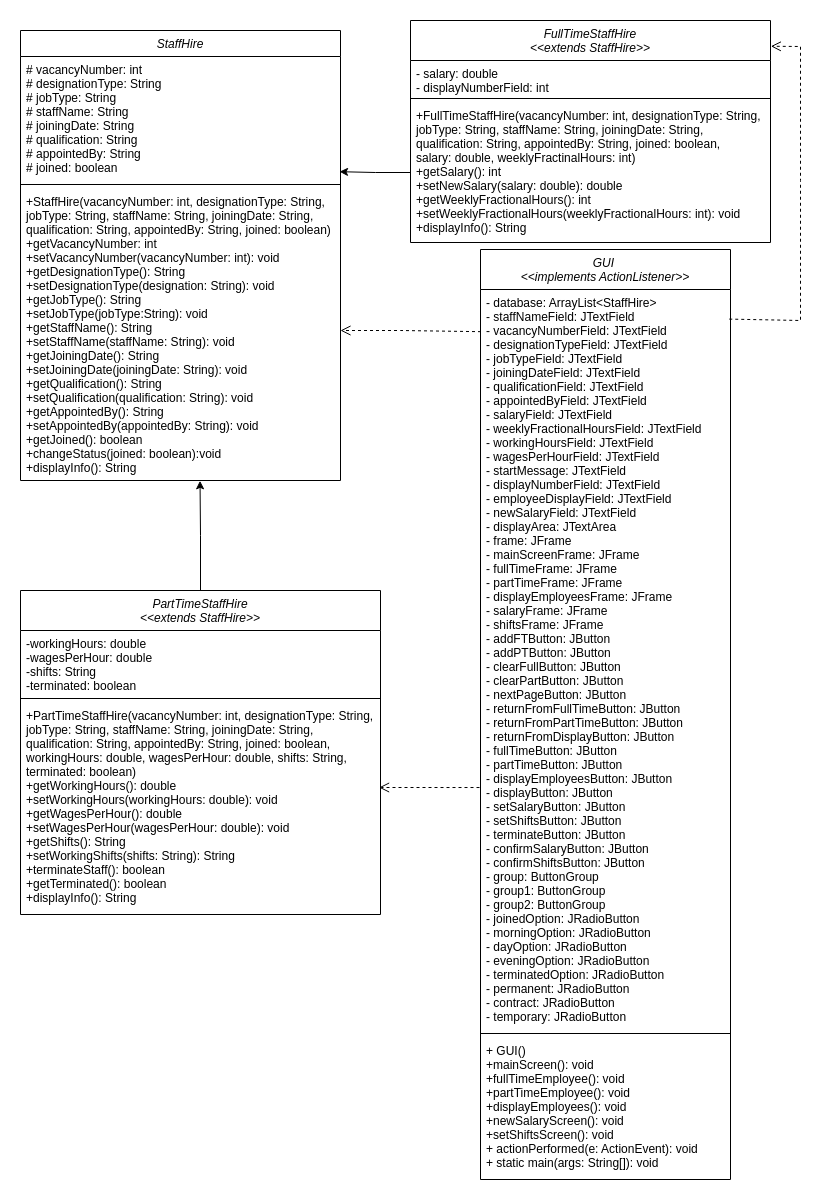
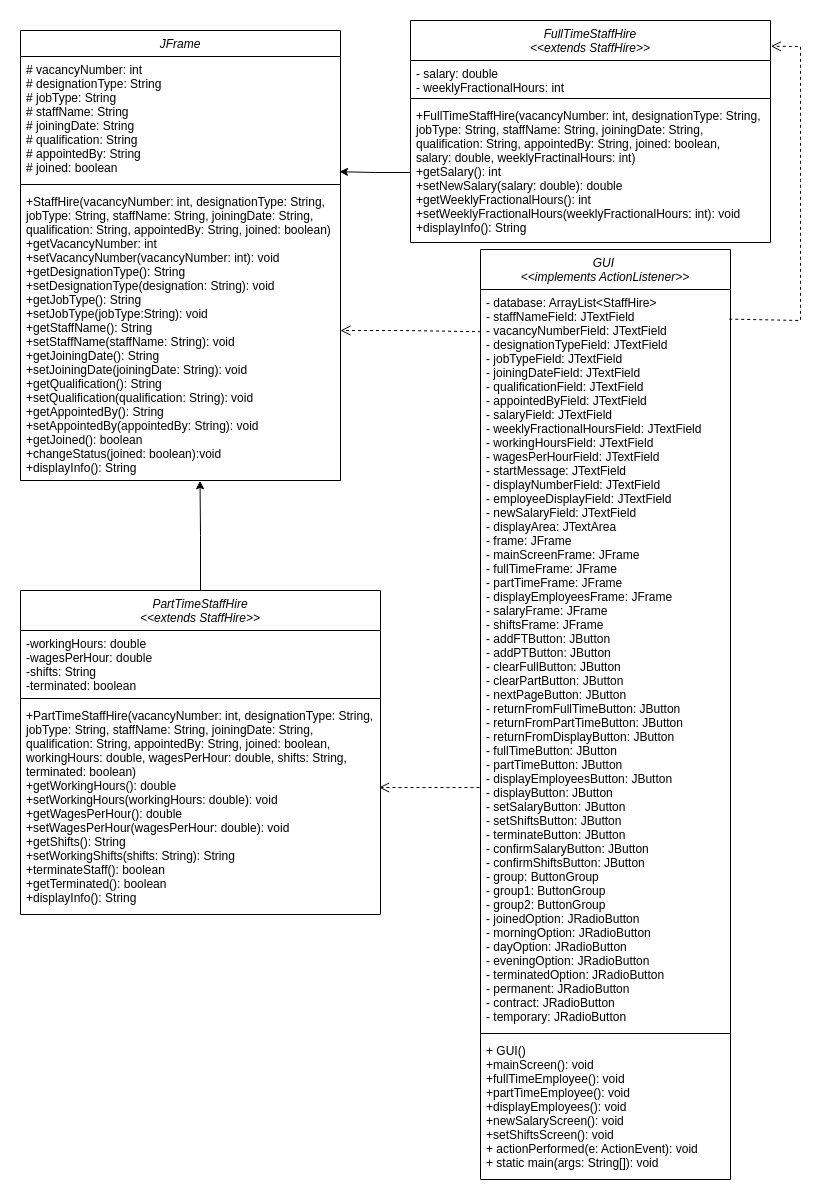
  <mxCell id="0" />
  <mxCell id="1" parent="0" />
- <mxCell id="2" value="StaffHire" style="swimlane;fontStyle=2;align=center;verticalAlign=top;childLayout=stackLayout;horizontal=1;startSize=26;horizontalStack=0;resizeParent=1;resizeLast=0;collapsible=1;marginBottom=0;rounded=0;shadow=0;strokeWidth=1;" parent="1" vertex="1"><mxGeometry x="20" y="30" width="320" height="450" as="geometry"><mxRectangle x="40" y="20" width="160" height="26" as="alternateBounds" /></mxGeometry></mxCell>
+ <mxCell id="2" value="JFrame" style="swimlane;fontStyle=2;align=center;verticalAlign=top;childLayout=stackLayout;horizontal=1;startSize=26;horizontalStack=0;resizeParent=1;resizeLast=0;collapsible=1;marginBottom=0;rounded=0;shadow=0;strokeWidth=1;" parent="1" vertex="1"><mxGeometry x="20" y="30" width="320" height="450" as="geometry"><mxRectangle x="40" y="20" width="160" height="26" as="alternateBounds" /></mxGeometry></mxCell>
  <mxCell id="3" value="# vacancyNumber: int&#10;# designationType: String&#10;# jobType: String&#10;# staffName: String&#10;# joiningDate: String&#10;# qualification: String&#10;# appointedBy: String&#10;# joined: boolean&#10;" style="text;align=left;verticalAlign=top;spacingLeft=4;spacingRight=4;overflow=hidden;rotatable=0;points=[[0,0.5],[1,0.5]];portConstraint=eastwest;" parent="2" vertex="1"><mxGeometry y="26" width="320" height="124" as="geometry" /></mxCell>
  <mxCell id="4" value="" style="line;html=1;strokeWidth=1;align=left;verticalAlign=middle;spacingTop=-1;spacingLeft=3;spacingRight=3;rotatable=0;labelPosition=right;points=[];portConstraint=eastwest;" parent="2" vertex="1"><mxGeometry y="150" width="320" height="8" as="geometry" /></mxCell>
  <mxCell id="5" value="+StaffHire(vacancyNumber: int, designationType: String,&#10;jobType: String, staffName: String, joiningDate: String,&#10;qualification: String, appointedBy: String, joined: boolean)&#10;+getVacancyNumber: int&#10;+setVacancyNumber(vacancyNumber: int): void&#10;+getDesignationType(): String&#10;+setDesignationType(designation: String): void&#10;+getJobType(): String&#10;+setJobType(jobType:String): void&#10;+getStaffName(): String&#10;+setStaffName(staffName: String): void&#10;+getJoiningDate(): String&#10;+setJoiningDate(joiningDate: String): void&#10;+getQualification(): String&#10;+setQualification(qualification: String): void&#10;+getAppointedBy(): String&#10;+setAppointedBy(appointedBy: String): void&#10;+getJoined(): boolean&#10;+changeStatus(joined: boolean):void&#10;+displayInfo(): String&#10;" style="text;align=left;verticalAlign=top;spacingLeft=4;spacingRight=4;overflow=hidden;rotatable=0;points=[[0,0.5],[1,0.5]];portConstraint=eastwest;" parent="2" vertex="1"><mxGeometry y="158" width="320" height="292" as="geometry" /></mxCell>
  <mxCell id="6" value="FullTimeStaffHire&#10;&lt;&lt;extends StaffHire&gt;&gt;&#10;" style="swimlane;fontStyle=2;align=center;verticalAlign=top;childLayout=stackLayout;horizontal=1;startSize=40;horizontalStack=0;resizeParent=1;resizeLast=0;collapsible=1;marginBottom=0;rounded=0;shadow=0;strokeWidth=1;" vertex="1" parent="1"><mxGeometry x="410" y="20" width="360" height="222" as="geometry"><mxRectangle x="230" y="20" width="160" height="40" as="alternateBounds" /></mxGeometry></mxCell>
- <mxCell id="7" value="- salary: double&#10;- displayNumberField: int" style="text;align=left;verticalAlign=top;spacingLeft=4;spacingRight=4;overflow=hidden;rotatable=0;points=[[0,0.5],[1,0.5]];portConstraint=eastwest;" vertex="1" parent="6"><mxGeometry y="40" width="360" height="34" as="geometry" /></mxCell>
+ <mxCell id="7" value="- salary: double&#10;- weeklyFractionalHours: int" style="text;align=left;verticalAlign=top;spacingLeft=4;spacingRight=4;overflow=hidden;rotatable=0;points=[[0,0.5],[1,0.5]];portConstraint=eastwest;" vertex="1" parent="6"><mxGeometry y="40" width="360" height="34" as="geometry" /></mxCell>
  <mxCell id="8" value="" style="line;html=1;strokeWidth=1;align=left;verticalAlign=middle;spacingTop=-1;spacingLeft=3;spacingRight=3;rotatable=0;labelPosition=right;points=[];portConstraint=eastwest;" vertex="1" parent="6"><mxGeometry y="74" width="360" height="8" as="geometry" /></mxCell>
  <mxCell id="9" value="+FullTimeStaffHire(vacancyNumber: int, designationType: String,&#10;jobType: String, staffName: String, joiningDate: String,&#10;qualification: String, appointedBy: String, joined: boolean, &#10;salary: double, weeklyFractinalHours: int)&#10;+getSalary(): int&#10;+setNewSalary(salary: double): double&#10;+getWeeklyFractionalHours(): int&#10;+setWeeklyFractionalHours(weeklyFractionalHours: int): void&#10;+displayInfo(): String&#10;" style="text;align=left;verticalAlign=top;spacingLeft=4;spacingRight=4;overflow=hidden;rotatable=0;points=[[0,0.5],[1,0.5]];portConstraint=eastwest;" vertex="1" parent="6"><mxGeometry y="82" width="360" height="140" as="geometry" /></mxCell>
  <mxCell id="10" value="PartTimeStaffHire&#10;&lt;&lt;extends StaffHire&gt;&gt;" style="swimlane;fontStyle=2;align=center;verticalAlign=top;childLayout=stackLayout;horizontal=1;startSize=40;horizontalStack=0;resizeParent=1;resizeLast=0;collapsible=1;marginBottom=0;rounded=0;shadow=0;strokeWidth=1;" vertex="1" parent="1"><mxGeometry x="20" y="590" width="360" height="324" as="geometry"><mxRectangle x="234" y="80" width="160" height="40" as="alternateBounds" /></mxGeometry></mxCell>
  <mxCell id="11" value="-workingHours: double&#10;-wagesPerHour: double&#10;-shifts: String&#10;-terminated: boolean" style="text;align=left;verticalAlign=top;spacingLeft=4;spacingRight=4;overflow=hidden;rotatable=0;points=[[0,0.5],[1,0.5]];portConstraint=eastwest;" vertex="1" parent="10"><mxGeometry y="40" width="360" height="64" as="geometry" /></mxCell>
  <mxCell id="12" value="" style="line;html=1;strokeWidth=1;align=left;verticalAlign=middle;spacingTop=-1;spacingLeft=3;spacingRight=3;rotatable=0;labelPosition=right;points=[];portConstraint=eastwest;" vertex="1" parent="10"><mxGeometry y="104" width="360" height="8" as="geometry" /></mxCell>
  <mxCell id="13" value="+PartTimeStaffHire(vacancyNumber: int, designationType: String,&#10;jobType: String, staffName: String, joiningDate: String,&#10;qualification: String, appointedBy: String, joined: boolean, &#10;workingHours: double, wagesPerHour: double, shifts: String, &#10;terminated: boolean)&#10;+getWorkingHours(): double&#10;+setWorkingHours(workingHours: double): void&#10;+getWagesPerHour(): double&#10;+setWagesPerHour(wagesPerHour: double): void&#10;+getShifts(): String&#10;+setWorkingShifts(shifts: String): String&#10;+terminateStaff(): boolean&#10;+getTerminated(): boolean&#10;+displayInfo(): String&#10;" style="text;align=left;verticalAlign=top;spacingLeft=4;spacingRight=4;overflow=hidden;rotatable=0;points=[[0,0.5],[1,0.5]];portConstraint=eastwest;" vertex="1" parent="10"><mxGeometry y="112" width="360" height="212" as="geometry" /></mxCell>
  <mxCell id="14" value="GUI &#10;&lt;&lt;implements ActionListener&gt;&gt;" style="swimlane;fontStyle=2;align=center;verticalAlign=top;childLayout=stackLayout;horizontal=1;startSize=40;horizontalStack=0;resizeParent=1;resizeLast=0;collapsible=1;marginBottom=0;rounded=0;shadow=0;strokeWidth=1;" vertex="1" parent="1"><mxGeometry x="480" y="249" width="250" height="930" as="geometry"><mxRectangle x="234" y="80" width="160" height="40" as="alternateBounds" /></mxGeometry></mxCell>
  <mxCell id="15" value="- database: ArrayList&lt;StaffHire&gt;                         &#10;- staffNameField: JTextField                              &#10;- vacancyNumberField: JTextField                          &#10;- designationTypeField: JTextField                        &#10;- jobTypeField: JTextField                                &#10;- joiningDateField: JTextField                           &#10;- qualificationField: JTextField                          &#10;- appointedByField: JTextField                            &#10;- salaryField: JTextField                                 &#10;- weeklyFractionalHoursField: JTextField                  &#10;- workingHoursField: JTextField                           &#10;- wagesPerHourField: JTextField                           &#10;- startMessage: JTextField                                &#10;- displayNumberField: JTextField                          &#10;- employeeDisplayField: JTextField                        &#10;- newSalaryField: JTextField                             &#10;- displayArea: JTextArea                                  &#10;- frame: JFrame                                          &#10;- mainScreenFrame: JFrame                                 &#10;- fullTimeFrame: JFrame                                   &#10;- partTimeFrame: JFrame                                   &#10;- displayEmployeesFrame: JFrame                           &#10;- salaryFrame: JFrame                                     &#10;- shiftsFrame: JFrame                                     &#10;- addFTButton: JButton                                    &#10;- addPTButton: JButton                                    &#10;- clearFullButton: JButton                                &#10;- clearPartButton: JButton                                &#10;- nextPageButton: JButton                                 &#10;- returnFromFullTimeButton: JButton                      &#10;- returnFromPartTimeButton: JButton            &#10;- returnFromDisplayButton: JButton               &#10;- fullTimeButton: JButton                                &#10;- partTimeButton: JButton                              &#10;- displayEmployeesButton: JButton               &#10;- displayButton: JButton                                 &#10;- setSalaryButton: JButton                             &#10;- setShiftsButton: JButton                              &#10;- terminateButton: JButton                             &#10;- confirmSalaryButton: JButton                      &#10;- confirmShiftsButton: JButton                       &#10;- group: ButtonGroup                                     &#10;- group1: ButtonGroup                                   &#10;- group2: ButtonGroup                                   &#10;- joinedOption: JRadioButton                         &#10;- morningOption: JRadioButton                      &#10;- dayOption: JRadioButton                             &#10;- eveningOption: JRadioButton                      &#10;- terminatedOption: JRadioButton                  &#10;- permanent: JRadioButton                            &#10;- contract: JRadioButton                                  &#10;- temporary: JRadioButton" style="text;align=left;verticalAlign=top;spacingLeft=4;spacingRight=4;overflow=hidden;rotatable=0;points=[[0,0.5],[1,0.5]];portConstraint=eastwest;" vertex="1" parent="14"><mxGeometry y="40" width="250" height="740" as="geometry" /></mxCell>
  <mxCell id="16" value="" style="line;html=1;strokeWidth=1;align=left;verticalAlign=middle;spacingTop=-1;spacingLeft=3;spacingRight=3;rotatable=0;labelPosition=right;points=[];portConstraint=eastwest;" vertex="1" parent="14"><mxGeometry y="780" width="250" height="8" as="geometry" /></mxCell>
  <mxCell id="17" value="+ GUI()&#10;+mainScreen(): void&#10;+fullTimeEmployee(): void&#10;+partTimeEmployee(): void&#10;+displayEmployees(): void&#10;+newSalaryScreen(): void&#10;+setShiftsScreen(): void&#10;+ actionPerformed(e: ActionEvent): void &#10;+ static main(args: String[]): void" style="text;align=left;verticalAlign=top;spacingLeft=4;spacingRight=4;overflow=hidden;rotatable=0;points=[[0,0.5],[1,0.5]];portConstraint=eastwest;" vertex="1" parent="14"><mxGeometry y="788" width="250" height="132" as="geometry" /></mxCell>
  <mxCell id="18" value="" style="html=1;verticalAlign=bottom;endArrow=open;dashed=1;endSize=8;curved=0;rounded=0;exitX=0.995;exitY=0.04;exitDx=0;exitDy=0;entryX=1.001;entryY=0.116;entryDx=0;entryDy=0;entryPerimeter=0;exitPerimeter=0;" edge="1" parent="1" source="15" target="6"><mxGeometry relative="1" as="geometry"><mxPoint x="610" y="260" as="sourcePoint" /><mxPoint x="530" y="260" as="targetPoint" /><Array as="points"><mxPoint x="800" y="320" /><mxPoint x="800" y="180" /><mxPoint x="800" y="46" /></Array></mxGeometry></mxCell>
  <mxCell id="19" value="" style="html=1;verticalAlign=bottom;endArrow=open;dashed=1;endSize=8;curved=0;rounded=0;exitX=0.002;exitY=0.057;exitDx=0;exitDy=0;exitPerimeter=0;" edge="1" parent="1" source="15"><mxGeometry relative="1" as="geometry"><mxPoint x="401" y="432" as="sourcePoint" /><mxPoint x="340" y="330" as="targetPoint" /><Array as="points"><mxPoint x="400" y="330" /></Array></mxGeometry></mxCell>
  <mxCell id="20" value="" style="html=1;verticalAlign=bottom;endArrow=open;dashed=1;endSize=8;curved=0;rounded=0;exitX=-0.004;exitY=0.673;exitDx=0;exitDy=0;exitPerimeter=0;entryX=0.996;entryY=0.401;entryDx=0;entryDy=0;entryPerimeter=0;" edge="1" parent="1" source="15" target="13"><mxGeometry relative="1" as="geometry"><mxPoint x="465" y="566" as="sourcePoint" /><mxPoint x="380" y="652" as="targetPoint" /><Array as="points" /></mxGeometry></mxCell>
  <mxCell id="21" style="edgeStyle=orthogonalEdgeStyle;rounded=0;orthogonalLoop=1;jettySize=auto;html=1;exitX=0.5;exitY=0;exitDx=0;exitDy=0;entryX=0.561;entryY=1.001;entryDx=0;entryDy=0;entryPerimeter=0;" edge="1" parent="1" source="10" target="5"><mxGeometry relative="1" as="geometry" /></mxCell>
  <mxCell id="22" style="edgeStyle=orthogonalEdgeStyle;rounded=0;orthogonalLoop=1;jettySize=auto;html=1;exitX=0;exitY=0.5;exitDx=0;exitDy=0;entryX=0.997;entryY=0.929;entryDx=0;entryDy=0;entryPerimeter=0;" edge="1" parent="1" source="9" target="3"><mxGeometry relative="1" as="geometry" /></mxCell>
